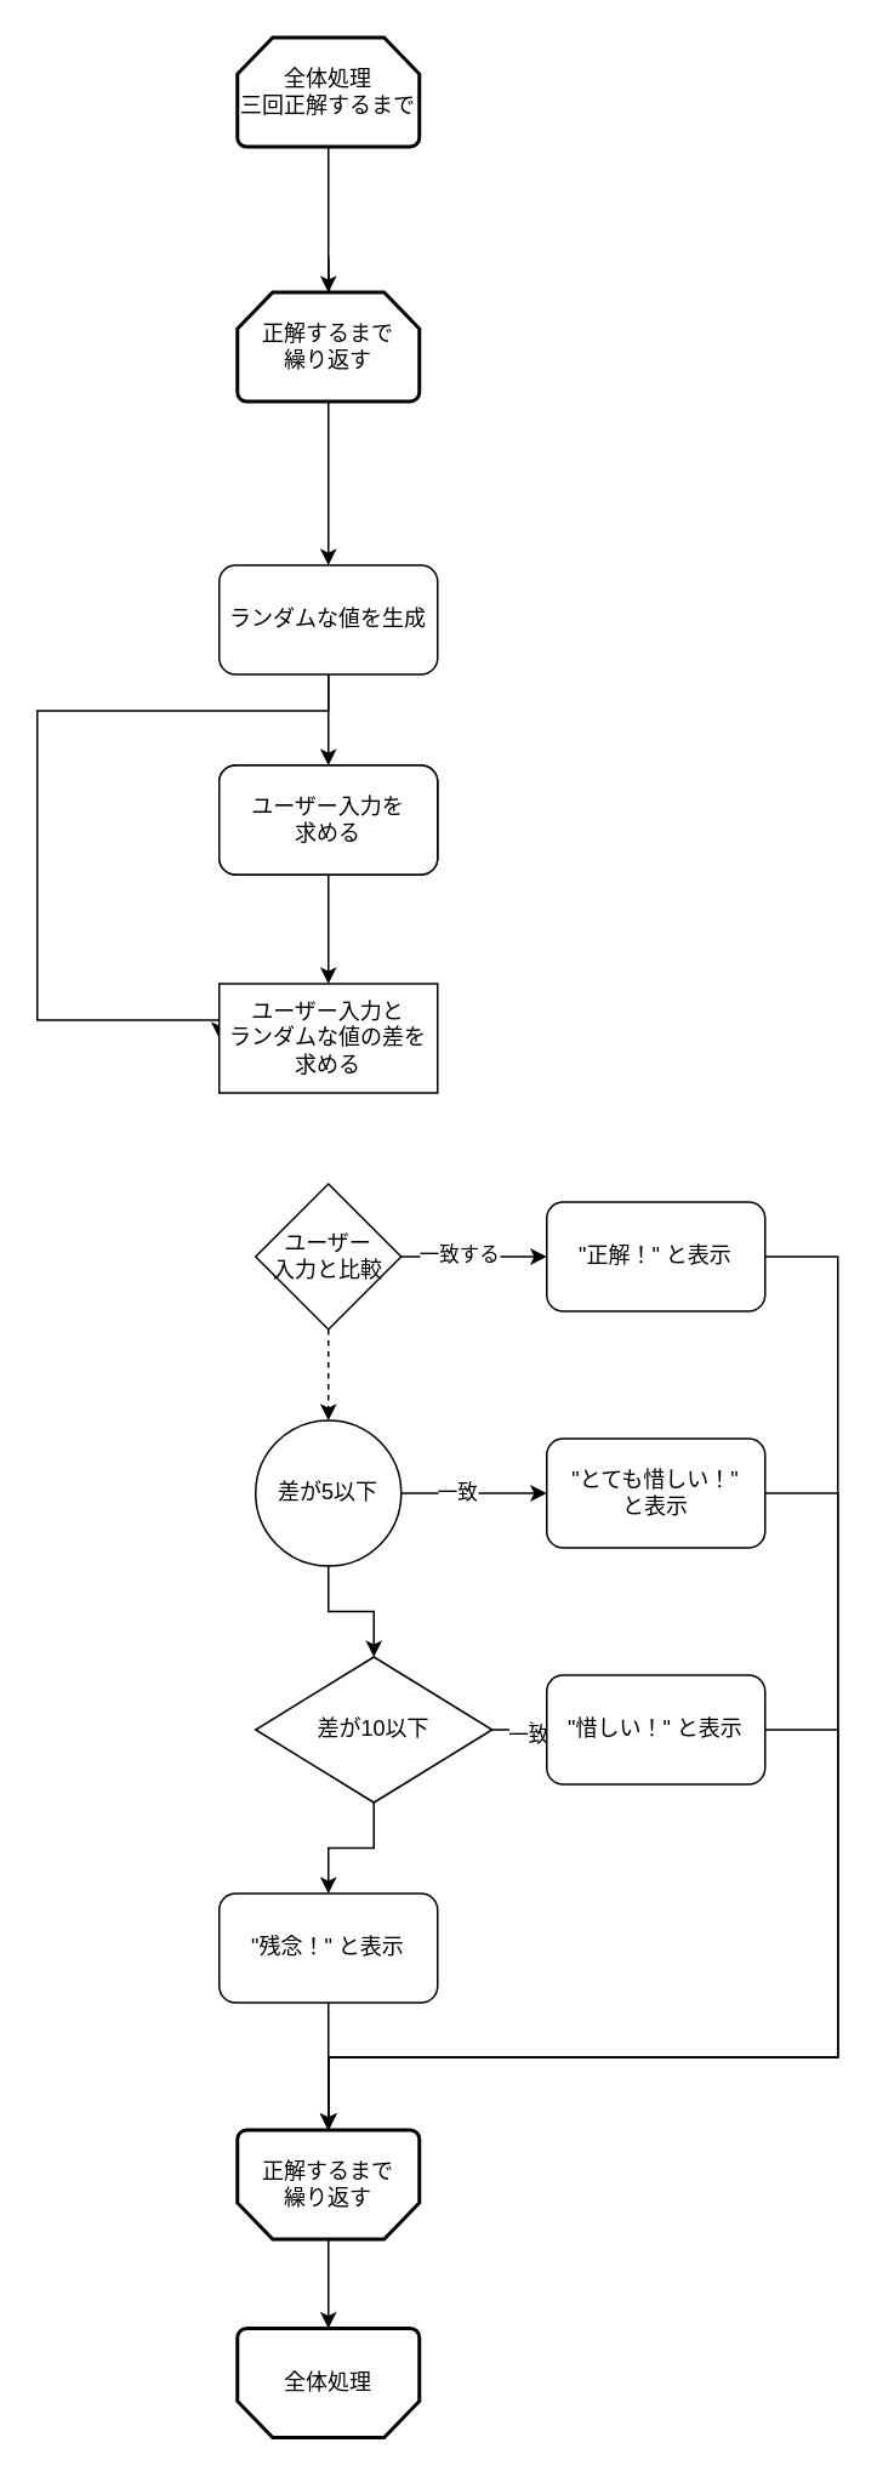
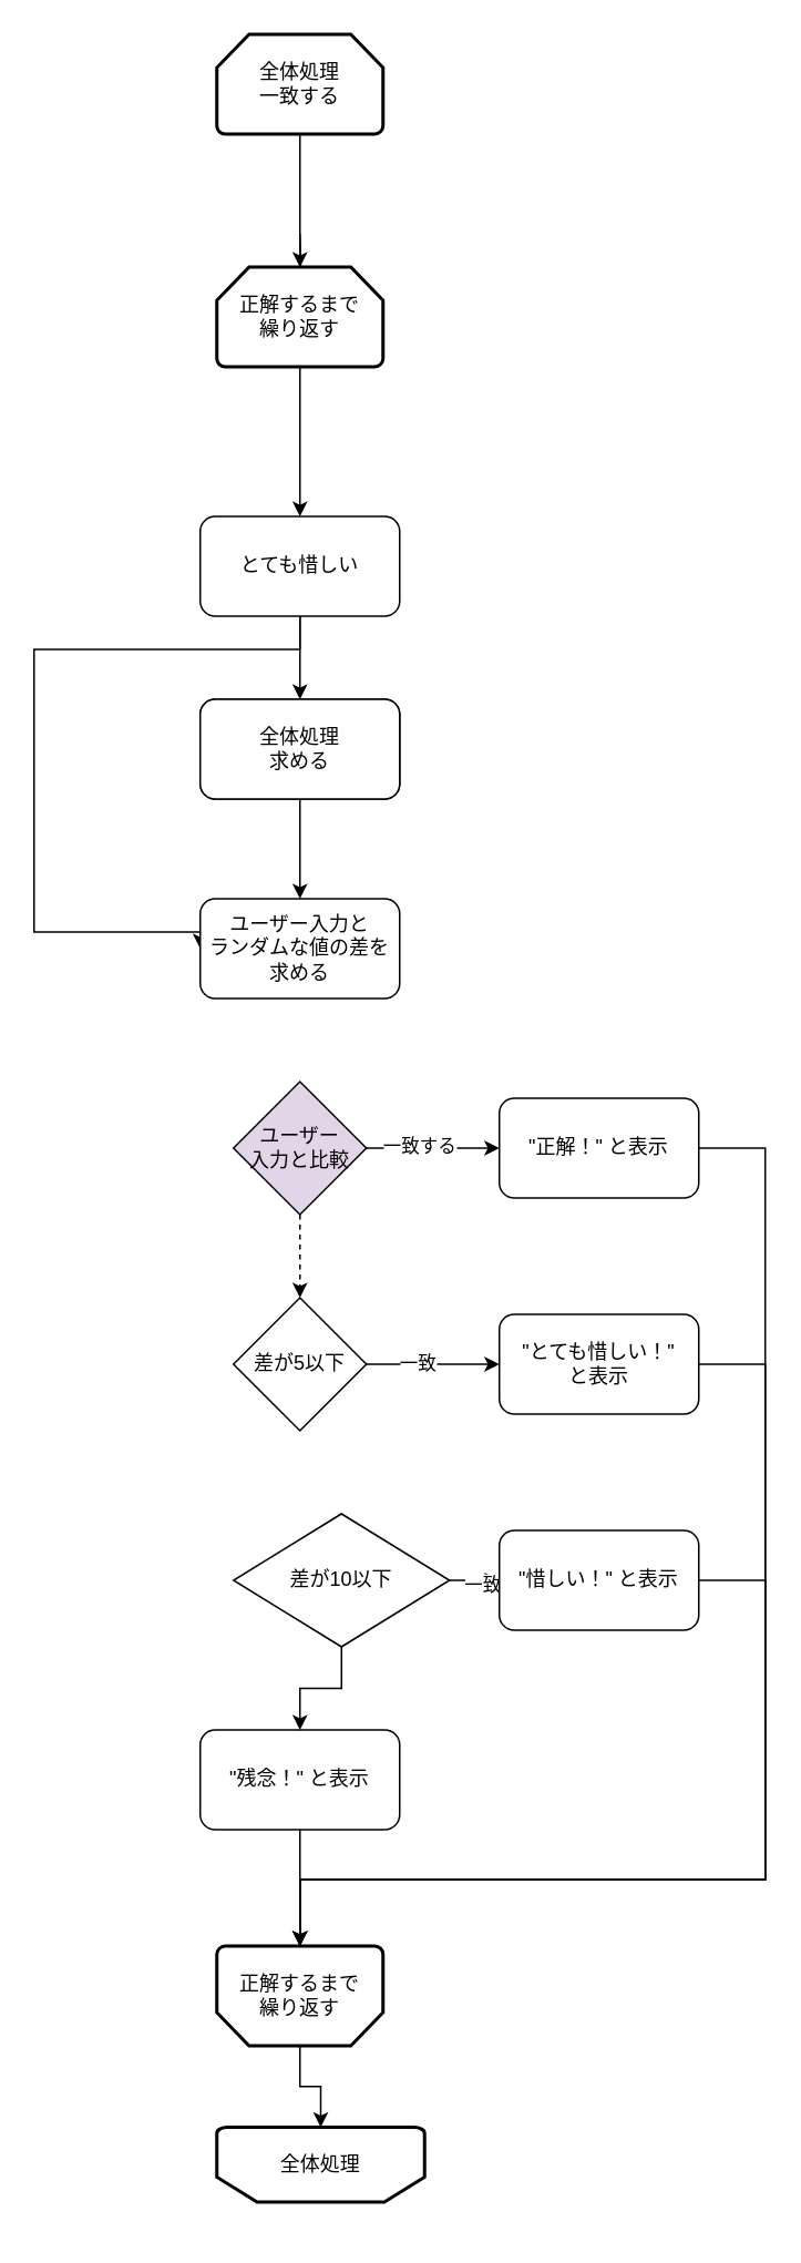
  <mxCell id="0" />
  <mxCell id="1" parent="0" />
  <mxCell id="2" value="" style="rounded=1;whiteSpace=wrap;html=1;" parent="1" vertex="1"><mxGeometry x="120" y="420" width="120" height="60" as="geometry" /></mxCell>
  <mxCell id="3" style="edgeStyle=orthogonalEdgeStyle;rounded=0;orthogonalLoop=1;jettySize=auto;html=1;entryX=0.5;entryY=0;entryDx=0;entryDy=0;" parent="1" source="4" target="13" edge="1"><mxGeometry relative="1" as="geometry" /></mxCell>
- <mxCell id="4" value="ユーザー入力を&lt;div&gt;求める&lt;/div&gt;" style="rounded=1;whiteSpace=wrap;html=1;" parent="1" vertex="1"><mxGeometry x="120" y="420" width="120" height="60" as="geometry" /></mxCell>
+ <mxCell id="4" value="全体処理&lt;div&gt;求める&lt;/div&gt;" style="rounded=1;whiteSpace=wrap;html=1;" parent="1" vertex="1"><mxGeometry x="120" y="420" width="120" height="60" as="geometry" /></mxCell>
  <mxCell id="5" value="" style="edgeStyle=orthogonalEdgeStyle;rounded=0;orthogonalLoop=1;jettySize=auto;html=1;" parent="1" source="7" target="4" edge="1"><mxGeometry relative="1" as="geometry" /></mxCell>
  <mxCell id="6" style="edgeStyle=orthogonalEdgeStyle;rounded=0;orthogonalLoop=1;jettySize=auto;html=1;entryX=0;entryY=0.5;entryDx=0;entryDy=0;" parent="1" source="7" target="13" edge="1"><mxGeometry relative="1" as="geometry"><Array as="points"><mxPoint x="180" y="390" /><mxPoint x="20" y="390" /><mxPoint x="20" y="560" /></Array></mxGeometry></mxCell>
- <mxCell id="7" value="ランダムな値を生成" style="rounded=1;whiteSpace=wrap;html=1;" parent="1" vertex="1"><mxGeometry x="120" y="310" width="120" height="60" as="geometry" /></mxCell>
+ <mxCell id="7" value="とても惜しい" style="rounded=1;whiteSpace=wrap;html=1;" parent="1" vertex="1"><mxGeometry x="120" y="310" width="120" height="60" as="geometry" /></mxCell>
  <mxCell id="8" value="" style="edgeStyle=orthogonalEdgeStyle;rounded=0;orthogonalLoop=1;jettySize=auto;html=1;" parent="1" source="11" target="12" edge="1"><mxGeometry relative="1" as="geometry" /></mxCell>
  <mxCell id="9" value="一致する" style="edgeLabel;html=1;align=center;verticalAlign=middle;resizable=0;points=[];" parent="8" vertex="1" connectable="0"><mxGeometry x="-0.23" y="2" relative="1" as="geometry"><mxPoint as="offset" /></mxGeometry></mxCell>
  <mxCell id="10" value="" style="edgeStyle=orthogonalEdgeStyle;rounded=0;orthogonalLoop=1;jettySize=auto;html=1;dashed=1;" parent="1" source="11" target="17" edge="1"><mxGeometry relative="1" as="geometry" /></mxCell>
- <mxCell id="11" value="ユーザー&lt;div&gt;入力と比較&lt;/div&gt;" style="rhombus;whiteSpace=wrap;html=1;" parent="1" vertex="1"><mxGeometry x="140" y="650" width="80" height="80" as="geometry" /></mxCell>
+ <mxCell id="11" value="ユーザー&lt;div&gt;入力と比較&lt;/div&gt;" style="rhombus;whiteSpace=wrap;html=1;fillColor=#e1d5e7;" parent="1" vertex="1"><mxGeometry x="140" y="650" width="80" height="80" as="geometry" /></mxCell>
  <mxCell id="12" value="&quot;正解！&quot; と表示" style="rounded=1;whiteSpace=wrap;html=1;" parent="1" vertex="1"><mxGeometry x="300" y="660" width="120" height="60" as="geometry" /></mxCell>
- <mxCell id="13" value="ユーザー入力と&lt;div&gt;ランダムな値の差を求める&lt;/div&gt;" style="whiteSpace=wrap;html=1;rounded=0;" parent="1" vertex="1"><mxGeometry x="120" y="540" width="120" height="60" as="geometry" /></mxCell>
+ <mxCell id="13" value="ユーザー入力と&lt;div&gt;ランダムな値の差を求める&lt;/div&gt;" style="rounded=1;whiteSpace=wrap;html=1;" parent="1" vertex="1"><mxGeometry x="120" y="540" width="120" height="60" as="geometry" /></mxCell>
  <mxCell id="14" value="" style="edgeStyle=orthogonalEdgeStyle;rounded=0;orthogonalLoop=1;jettySize=auto;html=1;" parent="1" source="17" target="18" edge="1"><mxGeometry relative="1" as="geometry" /></mxCell>
  <mxCell id="15" value="一致" style="edgeLabel;html=1;align=center;verticalAlign=middle;resizable=0;points=[];" parent="14" vertex="1" connectable="0"><mxGeometry x="-0.255" y="1" relative="1" as="geometry"><mxPoint as="offset" /></mxGeometry></mxCell>
- <mxCell id="16" value="" style="edgeStyle=orthogonalEdgeStyle;rounded=0;orthogonalLoop=1;jettySize=auto;html=1;" parent="1" source="17" target="22" edge="1"><mxGeometry relative="1" as="geometry" /></mxCell>
- <mxCell id="17" value="差が5以下" style="ellipse;whiteSpace=wrap;html=1;" parent="1" vertex="1"><mxGeometry x="140" y="780" width="80" height="80" as="geometry" /></mxCell>
+ <mxCell id="17" value="差が5以下" style="rhombus;whiteSpace=wrap;html=1;" parent="1" vertex="1"><mxGeometry x="140" y="780" width="80" height="80" as="geometry" /></mxCell>
  <mxCell id="18" value="&quot;とても惜しい！&quot;&lt;div&gt;と表示&lt;/div&gt;" style="rounded=1;whiteSpace=wrap;html=1;" parent="1" vertex="1"><mxGeometry x="300" y="790" width="120" height="60" as="geometry" /></mxCell>
  <mxCell id="19" value="" style="edgeStyle=orthogonalEdgeStyle;rounded=0;orthogonalLoop=1;jettySize=auto;html=1;" parent="1" source="22" target="23" edge="1"><mxGeometry relative="1" as="geometry" /></mxCell>
  <mxCell id="20" value="一致" style="edgeLabel;html=1;align=center;verticalAlign=middle;resizable=0;points=[];" parent="19" vertex="1" connectable="0"><mxGeometry x="-0.23" y="-2" relative="1" as="geometry"><mxPoint as="offset" /></mxGeometry></mxCell>
  <mxCell id="21" value="" style="edgeStyle=orthogonalEdgeStyle;rounded=0;orthogonalLoop=1;jettySize=auto;html=1;" parent="1" source="22" target="24" edge="1"><mxGeometry relative="1" as="geometry" /></mxCell>
  <mxCell id="22" value="差が10以下" style="rhombus;whiteSpace=wrap;html=1;" parent="1" vertex="1"><mxGeometry x="140" y="910" width="130" height="80" as="geometry" /></mxCell>
  <mxCell id="23" value="&quot;惜しい！&quot; と表示" style="rounded=1;whiteSpace=wrap;html=1;" parent="1" vertex="1"><mxGeometry x="300" y="920" width="120" height="60" as="geometry" /></mxCell>
  <mxCell id="24" value="&quot;残念！&quot; と表示" style="rounded=1;whiteSpace=wrap;html=1;" parent="1" vertex="1"><mxGeometry x="120" y="1040" width="120" height="60" as="geometry" /></mxCell>
  <mxCell id="25" style="edgeStyle=orthogonalEdgeStyle;rounded=0;orthogonalLoop=1;jettySize=auto;html=1;" edge="1" parent="1" source="31" target="7"><mxGeometry relative="1" as="geometry"><mxPoint x="180" y="140" as="sourcePoint" /></mxGeometry></mxCell>
- <mxCell id="26" value="全体処理&lt;div&gt;三回正解するまで&lt;/div&gt;" style="strokeWidth=2;html=1;shape=mxgraph.flowchart.loop_limit;whiteSpace=wrap;" vertex="1" parent="1"><mxGeometry x="130" y="20" width="100" height="60" as="geometry" /></mxCell>
+ <mxCell id="26" value="全体処理&lt;div&gt;一致する&lt;/div&gt;" style="strokeWidth=2;html=1;shape=mxgraph.flowchart.loop_limit;whiteSpace=wrap;" vertex="1" parent="1"><mxGeometry x="130" y="20" width="100" height="60" as="geometry" /></mxCell>
  <mxCell id="27" value="正解するまで&lt;div&gt;繰り返す&lt;/div&gt;" style="strokeWidth=2;html=1;shape=mxgraph.flowchart.loop_limit;whiteSpace=wrap;direction=west;" vertex="1" parent="1"><mxGeometry x="130" y="1170" width="100" height="60" as="geometry" /></mxCell>
  <mxCell id="28" style="edgeStyle=orthogonalEdgeStyle;rounded=0;orthogonalLoop=1;jettySize=auto;html=1;entryX=0.5;entryY=1;entryDx=0;entryDy=0;entryPerimeter=0;" edge="1" parent="1" source="12" target="27"><mxGeometry relative="1" as="geometry"><Array as="points"><mxPoint x="460" y="690" /><mxPoint x="460" y="1130" /><mxPoint x="180" y="1130" /></Array></mxGeometry></mxCell>
  <mxCell id="29" style="edgeStyle=orthogonalEdgeStyle;rounded=0;orthogonalLoop=1;jettySize=auto;html=1;entryX=0.5;entryY=0;entryDx=0;entryDy=0;entryPerimeter=0;" edge="1" parent="1" source="26" target="31"><mxGeometry relative="1" as="geometry" /></mxCell>
  <mxCell id="30" value="" style="edgeStyle=orthogonalEdgeStyle;rounded=0;orthogonalLoop=1;jettySize=auto;html=1;" edge="1" parent="1" target="31"><mxGeometry relative="1" as="geometry"><mxPoint x="180" y="140" as="sourcePoint" /><mxPoint x="180" y="310" as="targetPoint" /></mxGeometry></mxCell>
  <mxCell id="31" value="正解するまで&lt;div&gt;繰り返す&lt;/div&gt;" style="strokeWidth=2;html=1;shape=mxgraph.flowchart.loop_limit;whiteSpace=wrap;" vertex="1" parent="1"><mxGeometry x="130" y="160" width="100" height="60" as="geometry" /></mxCell>
  <mxCell id="32" style="edgeStyle=orthogonalEdgeStyle;rounded=0;orthogonalLoop=1;jettySize=auto;html=1;entryX=0.5;entryY=1;entryDx=0;entryDy=0;entryPerimeter=0;" edge="1" parent="1" source="24" target="27"><mxGeometry relative="1" as="geometry" /></mxCell>
- <mxCell id="33" value="全体処理" style="strokeWidth=2;html=1;shape=mxgraph.flowchart.loop_limit;whiteSpace=wrap;direction=west;" vertex="1" parent="1"><mxGeometry x="130" y="1279" width="100" height="60" as="geometry" /></mxCell>
+ <mxCell id="33" value="全体処理" style="strokeWidth=2;html=1;shape=mxgraph.flowchart.loop_limit;whiteSpace=wrap;direction=west;" vertex="1" parent="1"><mxGeometry x="130" y="1279" width="125" height="45" as="geometry" /></mxCell>
  <mxCell id="34" style="edgeStyle=orthogonalEdgeStyle;rounded=0;orthogonalLoop=1;jettySize=auto;html=1;entryX=0.5;entryY=1;entryDx=0;entryDy=0;entryPerimeter=0;" edge="1" parent="1" source="27" target="33"><mxGeometry relative="1" as="geometry" /></mxCell>
  <mxCell id="35" style="edgeStyle=orthogonalEdgeStyle;rounded=0;orthogonalLoop=1;jettySize=auto;html=1;entryX=0.5;entryY=1;entryDx=0;entryDy=0;entryPerimeter=0;" edge="1" parent="1" source="23" target="27"><mxGeometry relative="1" as="geometry"><Array as="points"><mxPoint x="460" y="950" /><mxPoint x="460" y="1130" /><mxPoint x="180" y="1130" /></Array></mxGeometry></mxCell>
  <mxCell id="36" style="edgeStyle=orthogonalEdgeStyle;rounded=0;orthogonalLoop=1;jettySize=auto;html=1;entryX=0.5;entryY=1;entryDx=0;entryDy=0;entryPerimeter=0;" edge="1" parent="1" source="18" target="27"><mxGeometry relative="1" as="geometry"><Array as="points"><mxPoint x="460" y="820" /><mxPoint x="460" y="1130" /><mxPoint x="180" y="1130" /></Array></mxGeometry></mxCell>
